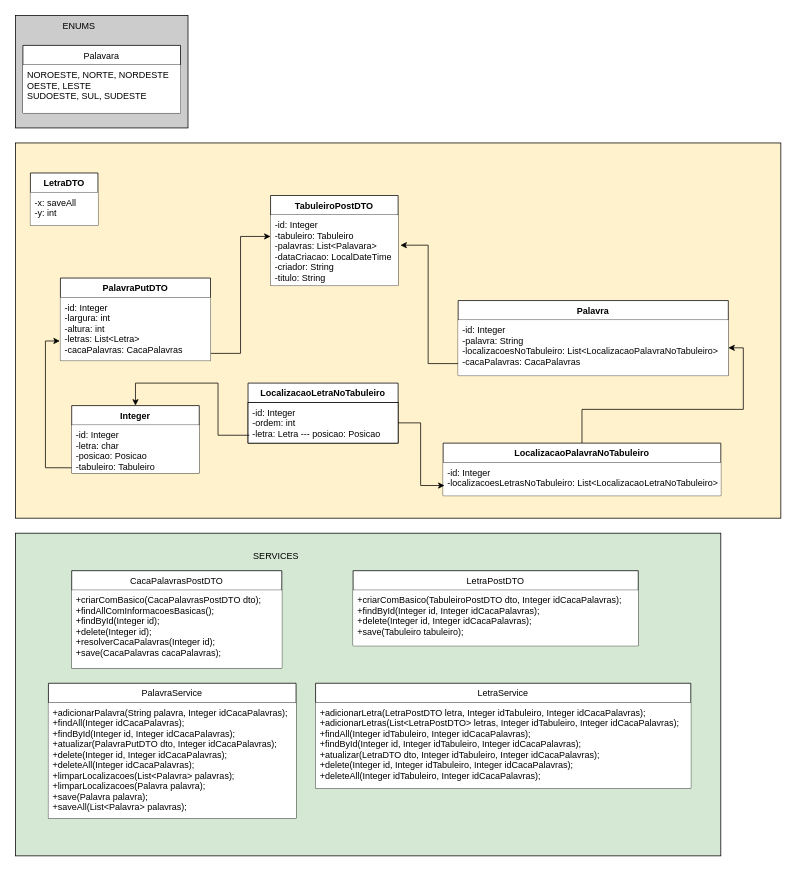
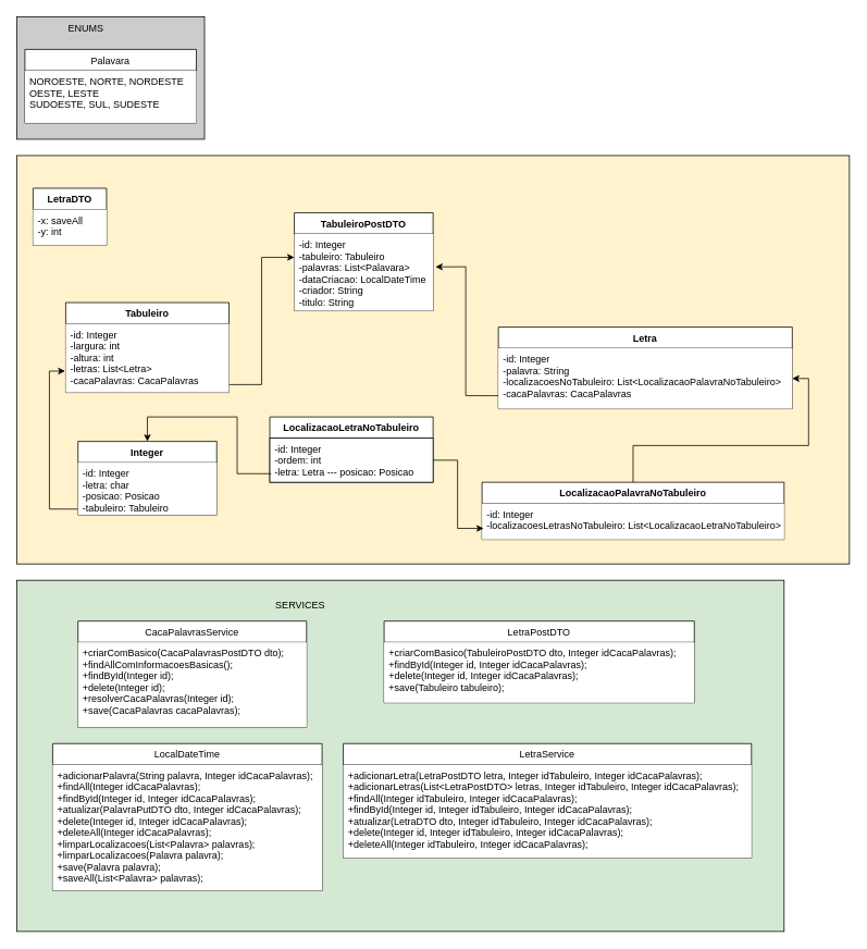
  <mxCell id="0" />
  <mxCell id="1" parent="0" />
  <mxCell id="2" value="" style="rounded=0;whiteSpace=wrap;html=1;fillColor=#D5E8D4;" parent="1" vertex="1"><mxGeometry x="20" y="710" width="940" height="430" as="geometry" /></mxCell>
  <mxCell id="3" value="" style="rounded=0;whiteSpace=wrap;html=1;fillColor=#FFF2CC;" parent="1" vertex="1"><mxGeometry x="20" y="190" width="1020" height="500" as="geometry" /></mxCell>
  <mxCell id="4" style="edgeStyle=orthogonalEdgeStyle;rounded=0;orthogonalLoop=1;jettySize=auto;html=1;entryX=-0.004;entryY=0.689;entryDx=0;entryDy=0;entryPerimeter=0;fillColor=#FFFFFF;exitX=0.005;exitY=0.888;exitDx=0;exitDy=0;exitPerimeter=0;" parent="1" source="6" target="19" edge="1"><mxGeometry relative="1" as="geometry" /></mxCell>
  <mxCell id="5" value="Integer" style="swimlane;fontStyle=1;align=center;verticalAlign=top;childLayout=stackLayout;horizontal=1;startSize=26;horizontalStack=0;resizeParent=1;resizeParentMax=0;resizeLast=0;collapsible=1;marginBottom=0;fillColor=#FFFFFF;" parent="1" vertex="1"><mxGeometry x="95" y="540" width="170" height="90" as="geometry"><mxRectangle x="30" y="170" width="60" height="26" as="alternateBounds" /></mxGeometry></mxCell>
  <mxCell id="6" value="-id: Integer&#10;-letra: char&#10;-posicao: Posicao&#10;-tabuleiro: Tabuleiro" style="text;strokeColor=none;fillColor=#FFFFFF;align=left;verticalAlign=top;spacingLeft=4;spacingRight=4;overflow=hidden;rotatable=0;points=[[0,0.5],[1,0.5]];portConstraint=eastwest;" parent="5" vertex="1"><mxGeometry y="26" width="170" height="64" as="geometry" /></mxCell>
  <mxCell id="7" value="TabuleiroPostDTO" style="swimlane;fontStyle=1;align=center;verticalAlign=top;childLayout=stackLayout;horizontal=1;startSize=26;horizontalStack=0;resizeParent=1;resizeParentMax=0;resizeLast=0;collapsible=1;marginBottom=0;fillColor=#FFFFFF;" parent="1" vertex="1"><mxGeometry x="360" y="260" width="170" height="120" as="geometry"><mxRectangle x="380" y="370" width="60" height="26" as="alternateBounds" /></mxGeometry></mxCell>
  <mxCell id="8" value="-id: Integer&#10;-tabuleiro: Tabuleiro&#10;-palavras: List&lt;Palavara&gt;&#10;-dataCriacao: LocalDateTime&#10;-criador: String&#10;-titulo: String" style="text;strokeColor=none;fillColor=#FFFFFF;align=left;verticalAlign=top;spacingLeft=4;spacingRight=4;overflow=hidden;rotatable=0;points=[[0,0.5],[1,0.5]];portConstraint=eastwest;" parent="7" vertex="1"><mxGeometry y="26" width="170" height="94" as="geometry" /></mxCell>
  <mxCell id="9" value="LocalizacaoLetraNoTabuleiro" style="swimlane;fontStyle=1;align=center;verticalAlign=top;childLayout=stackLayout;horizontal=1;startSize=26;horizontalStack=0;resizeParent=1;resizeParentMax=0;resizeLast=0;collapsible=1;marginBottom=0;fillColor=#FFFFFF;" parent="1" vertex="1"><mxGeometry x="330" y="510" width="200" height="80" as="geometry"><mxRectangle x="30" y="170" width="60" height="26" as="alternateBounds" /></mxGeometry></mxCell>
  <mxCell id="10" value="-id: Integer&#10;-ordem: int&#10;-letra: Letra --- posicao: Posicao" style="text;strokeColor=#000000;fillColor=#FFFFFF;align=left;verticalAlign=top;spacingLeft=4;spacingRight=4;overflow=hidden;rotatable=0;points=[[0,0.5],[1,0.5]];portConstraint=eastwest;" parent="9" vertex="1"><mxGeometry y="26" width="200" height="54" as="geometry" /></mxCell>
  <mxCell id="11" style="edgeStyle=orthogonalEdgeStyle;rounded=0;orthogonalLoop=1;jettySize=auto;html=1;entryX=1;entryY=0.5;entryDx=0;entryDy=0;fillColor=#FFFFFF;" parent="1" source="12" target="16" edge="1"><mxGeometry relative="1" as="geometry" /></mxCell>
  <mxCell id="12" value="LocalizacaoPalavraNoTabuleiro" style="swimlane;fontStyle=1;align=center;verticalAlign=top;childLayout=stackLayout;horizontal=1;startSize=26;horizontalStack=0;resizeParent=1;resizeParentMax=0;resizeLast=0;collapsible=1;marginBottom=0;fillColor=#FFFFFF;" parent="1" vertex="1"><mxGeometry x="590" y="590" width="370" height="70" as="geometry"><mxRectangle x="30" y="170" width="60" height="26" as="alternateBounds" /></mxGeometry></mxCell>
  <mxCell id="13" value="-id: Integer&#10;-localizacoesLetrasNoTabuleiro: List&lt;LocalizacaoLetraNoTabuleiro&gt;" style="text;strokeColor=none;fillColor=#FFFFFF;align=left;verticalAlign=top;spacingLeft=4;spacingRight=4;overflow=hidden;rotatable=0;points=[[0,0.5],[1,0.5]];portConstraint=eastwest;" parent="12" vertex="1"><mxGeometry y="26" width="370" height="44" as="geometry" /></mxCell>
  <mxCell id="14" style="edgeStyle=orthogonalEdgeStyle;rounded=0;orthogonalLoop=1;jettySize=auto;html=1;entryX=1.018;entryY=0.428;entryDx=0;entryDy=0;entryPerimeter=0;fillColor=#FFFFFF;exitX=0.003;exitY=0.784;exitDx=0;exitDy=0;exitPerimeter=0;" parent="1" source="16" target="8" edge="1"><mxGeometry relative="1" as="geometry" /></mxCell>
- <mxCell id="15" value="Palavra" style="swimlane;fontStyle=1;align=center;verticalAlign=top;childLayout=stackLayout;horizontal=1;startSize=26;horizontalStack=0;resizeParent=1;resizeParentMax=0;resizeLast=0;collapsible=1;marginBottom=0;fillColor=#FFFFFF;" parent="1" vertex="1"><mxGeometry x="610" y="400" width="360" height="100" as="geometry"><mxRectangle x="30" y="170" width="60" height="26" as="alternateBounds" /></mxGeometry></mxCell>
+ <mxCell id="15" value="Letra" style="swimlane;fontStyle=1;align=center;verticalAlign=top;childLayout=stackLayout;horizontal=1;startSize=26;horizontalStack=0;resizeParent=1;resizeParentMax=0;resizeLast=0;collapsible=1;marginBottom=0;fillColor=#FFFFFF;" parent="1" vertex="1"><mxGeometry x="610" y="400" width="360" height="100" as="geometry"><mxRectangle x="30" y="170" width="60" height="26" as="alternateBounds" /></mxGeometry></mxCell>
  <mxCell id="16" value="-id: Integer&#10;-palavra: String&#10;-localizacoesNoTabuleiro: List&lt;LocalizacaoPalavraNoTabuleiro&gt;&#10;-cacaPalavras: CacaPalavras" style="text;strokeColor=none;fillColor=#FFFFFF;align=left;verticalAlign=top;spacingLeft=4;spacingRight=4;overflow=hidden;rotatable=0;points=[[0,0.5],[1,0.5]];portConstraint=eastwest;" parent="15" vertex="1"><mxGeometry y="26" width="360" height="74" as="geometry" /></mxCell>
  <mxCell id="17" style="edgeStyle=orthogonalEdgeStyle;rounded=0;orthogonalLoop=1;jettySize=auto;html=1;entryX=0;entryY=0.304;entryDx=0;entryDy=0;fillColor=#FFFFFF;entryPerimeter=0;exitX=0.996;exitY=0.886;exitDx=0;exitDy=0;exitPerimeter=0;" parent="1" source="19" target="8" edge="1"><mxGeometry relative="1" as="geometry" /></mxCell>
- <mxCell id="18" value="PalavraPutDTO" style="swimlane;fontStyle=1;align=center;verticalAlign=top;childLayout=stackLayout;horizontal=1;startSize=26;horizontalStack=0;resizeParent=1;resizeParentMax=0;resizeLast=0;collapsible=1;marginBottom=0;fillColor=#FFFFFF;" parent="1" vertex="1"><mxGeometry x="80" y="370" width="200" height="110" as="geometry"><mxRectangle x="30" y="170" width="60" height="26" as="alternateBounds" /></mxGeometry></mxCell>
+ <mxCell id="18" value="Tabuleiro" style="swimlane;fontStyle=1;align=center;verticalAlign=top;childLayout=stackLayout;horizontal=1;startSize=26;horizontalStack=0;resizeParent=1;resizeParentMax=0;resizeLast=0;collapsible=1;marginBottom=0;fillColor=#FFFFFF;" parent="1" vertex="1"><mxGeometry x="80" y="370" width="200" height="110" as="geometry"><mxRectangle x="30" y="170" width="60" height="26" as="alternateBounds" /></mxGeometry></mxCell>
  <mxCell id="19" value="-id: Integer&#10;-largura: int&#10;-altura: int&#10;-letras: List&lt;Letra&gt;&#10;-cacaPalavras: CacaPalavras&#10;" style="text;strokeColor=none;fillColor=#FFFFFF;align=left;verticalAlign=top;spacingLeft=4;spacingRight=4;overflow=hidden;rotatable=0;points=[[0,0.5],[1,0.5]];portConstraint=eastwest;" parent="18" vertex="1"><mxGeometry y="26" width="200" height="84" as="geometry" /></mxCell>
  <mxCell id="20" style="edgeStyle=orthogonalEdgeStyle;rounded=0;orthogonalLoop=1;jettySize=auto;html=1;entryX=0.005;entryY=0.693;entryDx=0;entryDy=0;fillColor=#FFFFFF;entryPerimeter=0;" parent="1" source="10" target="13" edge="1"><mxGeometry relative="1" as="geometry" /></mxCell>
- <mxCell id="21" value="CacaPalavrasPostDTO" style="swimlane;fontStyle=0;childLayout=stackLayout;horizontal=1;startSize=26;fillColor=#FFFFFF;horizontalStack=0;resizeParent=1;resizeParentMax=0;resizeLast=0;collapsible=1;marginBottom=0;" parent="1" vertex="1"><mxGeometry x="95" y="760" width="280" height="130" as="geometry" /></mxCell>
+ <mxCell id="21" value="CacaPalavrasService" style="swimlane;fontStyle=0;childLayout=stackLayout;horizontal=1;startSize=26;fillColor=#FFFFFF;horizontalStack=0;resizeParent=1;resizeParentMax=0;resizeLast=0;collapsible=1;marginBottom=0;" parent="1" vertex="1"><mxGeometry x="95" y="760" width="280" height="130" as="geometry" /></mxCell>
  <mxCell id="22" value="+criarComBasico(CacaPalavrasPostDTO dto);&#10;+findAllComInformacoesBasicas();&#10;+findById(Integer id);&#10;+delete(Integer id);&#10;+resolverCacaPalavras(Integer id);&#10;+save(CacaPalavras cacaPalavras);&#10;" style="text;strokeColor=none;fillColor=#FFFFFF;align=left;verticalAlign=top;spacingLeft=4;spacingRight=4;overflow=hidden;rotatable=0;points=[[0,0.5],[1,0.5]];portConstraint=eastwest;" parent="21" vertex="1"><mxGeometry y="26" width="280" height="104" as="geometry" /></mxCell>
  <mxCell id="23" value="" style="rounded=0;whiteSpace=wrap;html=1;fillColor=#CCCCCC;" parent="1" vertex="1"><mxGeometry x="20" y="20" width="230" height="150" as="geometry" /></mxCell>
  <mxCell id="24" value="ENUMS" style="text;html=1;strokeColor=none;fillColor=none;align=center;verticalAlign=middle;whiteSpace=wrap;rounded=0;" parent="1" vertex="1"><mxGeometry x="85" y="25" width="40" height="20" as="geometry" /></mxCell>
  <mxCell id="25" value="Palavara" style="swimlane;fontStyle=0;childLayout=stackLayout;horizontal=1;startSize=26;fillColor=#FFFFFF;horizontalStack=0;resizeParent=1;resizeParentMax=0;resizeLast=0;collapsible=1;marginBottom=0;" parent="1" vertex="1"><mxGeometry x="30" y="60" width="210" height="90" as="geometry" /></mxCell>
  <mxCell id="26" value="NOROESTE, NORTE, NORDESTE&#10;OESTE, LESTE&#10;SUDOESTE, SUL, SUDESTE" style="text;strokeColor=none;fillColor=#FFFFFF;align=left;verticalAlign=top;spacingLeft=4;spacingRight=4;overflow=hidden;rotatable=0;points=[[0,0.5],[1,0.5]];portConstraint=eastwest;" parent="25" vertex="1"><mxGeometry y="26" width="210" height="64" as="geometry" /></mxCell>
  <mxCell id="27" value="LetraDTO" style="swimlane;fontStyle=1;align=center;verticalAlign=top;childLayout=stackLayout;horizontal=1;startSize=26;horizontalStack=0;resizeParent=1;resizeParentMax=0;resizeLast=0;collapsible=1;marginBottom=0;" parent="1" vertex="1"><mxGeometry x="40" y="230" width="90" height="70" as="geometry"><mxRectangle x="30" y="170" width="60" height="26" as="alternateBounds" /></mxGeometry></mxCell>
  <mxCell id="28" value="-x: saveAll&#10;-y: int" style="text;strokeColor=none;fillColor=#FFFFFF;align=left;verticalAlign=top;spacingLeft=4;spacingRight=4;overflow=hidden;rotatable=0;points=[[0,0.5],[1,0.5]];portConstraint=eastwest;" parent="27" vertex="1"><mxGeometry y="26" width="90" height="44" as="geometry" /></mxCell>
  <mxCell id="29" value="SERVICES" style="text;html=1;strokeColor=none;fillColor=none;align=center;verticalAlign=middle;whiteSpace=wrap;rounded=0;" parent="1" vertex="1"><mxGeometry x="330" y="731" width="75" height="20" as="geometry" /></mxCell>
  <mxCell id="30" style="edgeStyle=orthogonalEdgeStyle;rounded=0;orthogonalLoop=1;jettySize=auto;html=1;entryX=0.5;entryY=0;entryDx=0;entryDy=0;fillColor=#FFFFFF;exitX=0.008;exitY=0.806;exitDx=0;exitDy=0;exitPerimeter=0;" edge="1" parent="1" source="10" target="5"><mxGeometry relative="1" as="geometry"><mxPoint x="187" y="633" as="sourcePoint" /><mxPoint x="89.2" y="463.876" as="targetPoint" /><Array as="points"><mxPoint x="290" y="580" /><mxPoint x="290" y="510" /><mxPoint x="180" y="510" /></Array></mxGeometry></mxCell>
  <mxCell id="31" value="LetraPostDTO" style="swimlane;fontStyle=0;childLayout=stackLayout;horizontal=1;startSize=26;fillColor=#FFFFFF;horizontalStack=0;resizeParent=1;resizeParentMax=0;resizeLast=0;collapsible=1;marginBottom=0;" vertex="1" parent="1"><mxGeometry x="470" y="760" width="380" height="100" as="geometry" /></mxCell>
  <mxCell id="32" value="+criarComBasico(TabuleiroPostDTO dto, Integer idCacaPalavras);&#10;+findById(Integer id, Integer idCacaPalavras);&#10;+delete(Integer id, Integer idCacaPalavras);&#10;+save(Tabuleiro tabuleiro);" style="text;strokeColor=none;fillColor=#FFFFFF;align=left;verticalAlign=top;spacingLeft=4;spacingRight=4;overflow=hidden;rotatable=0;points=[[0,0.5],[1,0.5]];portConstraint=eastwest;" vertex="1" parent="31"><mxGeometry y="26" width="380" height="74" as="geometry" /></mxCell>
- <mxCell id="33" value="PalavraService" style="swimlane;fontStyle=0;childLayout=stackLayout;horizontal=1;startSize=26;fillColor=#FFFFFF;horizontalStack=0;resizeParent=1;resizeParentMax=0;resizeLast=0;collapsible=1;marginBottom=0;" vertex="1" parent="1"><mxGeometry x="64" y="910" width="330" height="180" as="geometry" /></mxCell>
+ <mxCell id="33" value="LocalDateTime" style="swimlane;fontStyle=0;childLayout=stackLayout;horizontal=1;startSize=26;fillColor=#FFFFFF;horizontalStack=0;resizeParent=1;resizeParentMax=0;resizeLast=0;collapsible=1;marginBottom=0;" vertex="1" parent="1"><mxGeometry x="64" y="910" width="330" height="180" as="geometry" /></mxCell>
  <mxCell id="34" value="+adicionarPalavra(String palavra, Integer idCacaPalavras);&#10;+findAll(Integer idCacaPalavras);&#10;+findById(Integer id, Integer idCacaPalavras);&#10;+atualizar(PalavraPutDTO dto, Integer idCacaPalavras);&#10;+delete(Integer id, Integer idCacaPalavras);&#10;+deleteAll(Integer idCacaPalavras);&#10;+limparLocalizacoes(List&lt;Palavra&gt; palavras);&#10;+limparLocalizacoes(Palavra palavra);&#10;+save(Palavra palavra);&#10;+saveAll(List&lt;Palavra&gt; palavras);" style="text;strokeColor=none;fillColor=#FFFFFF;align=left;verticalAlign=top;spacingLeft=4;spacingRight=4;overflow=hidden;rotatable=0;points=[[0,0.5],[1,0.5]];portConstraint=eastwest;" vertex="1" parent="33"><mxGeometry y="26" width="330" height="154" as="geometry" /></mxCell>
  <mxCell id="35" value="LetraService" style="swimlane;fontStyle=0;childLayout=stackLayout;horizontal=1;startSize=26;fillColor=#FFFFFF;horizontalStack=0;resizeParent=1;resizeParentMax=0;resizeLast=0;collapsible=1;marginBottom=0;" vertex="1" parent="1"><mxGeometry x="420" y="910" width="500" height="140" as="geometry" /></mxCell>
  <mxCell id="36" value="+adicionarLetra(LetraPostDTO letra, Integer idTabuleiro, Integer idCacaPalavras);&#10;+adicionarLetras(List&lt;LetraPostDTO&gt; letras, Integer idTabuleiro, Integer idCacaPalavras);&#10;+findAll(Integer idTabuleiro, Integer idCacaPalavras);&#10;+findById(Integer id, Integer idTabuleiro, Integer idCacaPalavras);&#10;+atualizar(LetraDTO dto, Integer idTabuleiro, Integer idCacaPalavras);&#10;+delete(Integer id, Integer idTabuleiro, Integer idCacaPalavras);&#10;+deleteAll(Integer idTabuleiro, Integer idCacaPalavras);" style="text;strokeColor=none;fillColor=#FFFFFF;align=left;verticalAlign=top;spacingLeft=4;spacingRight=4;overflow=hidden;rotatable=0;points=[[0,0.5],[1,0.5]];portConstraint=eastwest;" vertex="1" parent="35"><mxGeometry y="26" width="500" height="114" as="geometry" /></mxCell>
